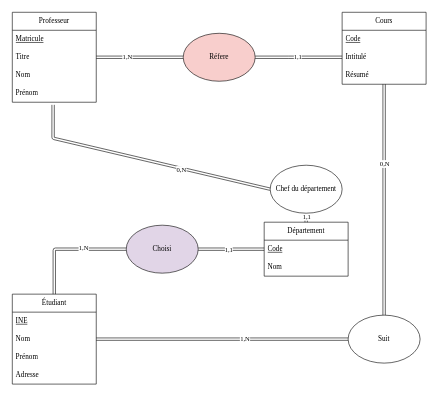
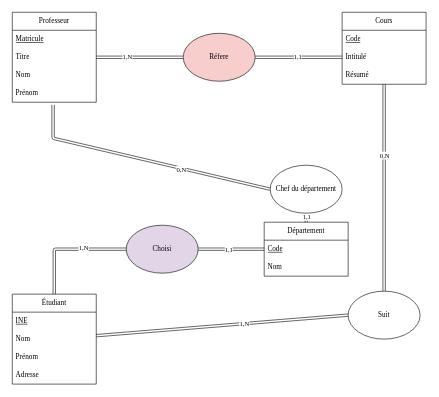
  <mxCell id="0" />
  <mxCell id="1" parent="0" />
  <mxCell id="2" value="Étudiant" style="swimlane;fontStyle=0;childLayout=stackLayout;horizontal=1;startSize=30;horizontalStack=0;resizeParent=1;resizeParentMax=0;resizeLast=0;collapsible=1;marginBottom=0;whiteSpace=wrap;html=1;fontFamily=FiraCode Nerd Font Propo;" parent="1" vertex="1"><mxGeometry x="20" y="490" width="140" height="150" as="geometry"><mxRectangle x="355" y="400" width="80" height="30" as="alternateBounds" /></mxGeometry></mxCell>
  <mxCell id="3" value="&lt;u&gt;INE&lt;/u&gt;" style="text;strokeColor=none;fillColor=none;align=left;verticalAlign=middle;spacingLeft=4;spacingRight=4;overflow=hidden;points=[[0,0.5],[1,0.5]];portConstraint=eastwest;rotatable=0;whiteSpace=wrap;html=1;fontFamily=FiraCode Nerd Font Propo;" parent="2" vertex="1"><mxGeometry y="30" width="140" height="30" as="geometry" /></mxCell>
  <mxCell id="4" value="Nom" style="text;strokeColor=none;fillColor=none;align=left;verticalAlign=middle;spacingLeft=4;spacingRight=4;overflow=hidden;points=[[0,0.5],[1,0.5]];portConstraint=eastwest;rotatable=0;whiteSpace=wrap;html=1;fontFamily=FiraCode Nerd Font Propo;" parent="2" vertex="1"><mxGeometry y="60" width="140" height="30" as="geometry" /></mxCell>
  <mxCell id="5" value="Prénom" style="text;strokeColor=none;fillColor=none;align=left;verticalAlign=middle;spacingLeft=4;spacingRight=4;overflow=hidden;points=[[0,0.5],[1,0.5]];portConstraint=eastwest;rotatable=0;whiteSpace=wrap;html=1;fontFamily=FiraCode Nerd Font Propo;" parent="2" vertex="1"><mxGeometry y="90" width="140" height="30" as="geometry" /></mxCell>
  <mxCell id="6" value="Adresse" style="text;strokeColor=none;fillColor=none;align=left;verticalAlign=middle;spacingLeft=4;spacingRight=4;overflow=hidden;points=[[0,0.5],[1,0.5]];portConstraint=eastwest;rotatable=0;whiteSpace=wrap;html=1;fontFamily=FiraCode Nerd Font Propo;" parent="2" vertex="1"><mxGeometry y="120" width="140" height="30" as="geometry" /></mxCell>
  <mxCell id="7" value="Cours" style="swimlane;fontStyle=0;childLayout=stackLayout;horizontal=1;startSize=30;horizontalStack=0;resizeParent=1;resizeParentMax=0;resizeLast=0;collapsible=1;marginBottom=0;whiteSpace=wrap;html=1;fontFamily=FiraCode Nerd Font Propo;" parent="1" vertex="1"><mxGeometry x="570" y="20" width="140" height="120" as="geometry" /></mxCell>
  <mxCell id="8" value="&lt;u&gt;Code&lt;/u&gt;" style="text;strokeColor=none;fillColor=none;align=left;verticalAlign=middle;spacingLeft=4;spacingRight=4;overflow=hidden;points=[[0,0.5],[1,0.5]];portConstraint=eastwest;rotatable=0;whiteSpace=wrap;html=1;fontFamily=FiraCode Nerd Font Propo;" parent="7" vertex="1"><mxGeometry y="30" width="140" height="30" as="geometry" /></mxCell>
  <mxCell id="9" value="Intitulé" style="text;strokeColor=none;fillColor=none;align=left;verticalAlign=middle;spacingLeft=4;spacingRight=4;overflow=hidden;points=[[0,0.5],[1,0.5]];portConstraint=eastwest;rotatable=0;whiteSpace=wrap;html=1;fontFamily=FiraCode Nerd Font Propo;" parent="7" vertex="1"><mxGeometry y="60" width="140" height="30" as="geometry" /></mxCell>
  <mxCell id="10" value="Résumé" style="text;strokeColor=none;fillColor=none;align=left;verticalAlign=middle;spacingLeft=4;spacingRight=4;overflow=hidden;points=[[0,0.5],[1,0.5]];portConstraint=eastwest;rotatable=0;whiteSpace=wrap;html=1;fontFamily=FiraCode Nerd Font Propo;" parent="7" vertex="1"><mxGeometry y="90" width="140" height="30" as="geometry" /></mxCell>
  <mxCell id="11" value="Professeur" style="swimlane;fontStyle=0;childLayout=stackLayout;horizontal=1;startSize=30;horizontalStack=0;resizeParent=1;resizeParentMax=0;resizeLast=0;collapsible=1;marginBottom=0;whiteSpace=wrap;html=1;fontFamily=FiraCode Nerd Font Propo;" parent="1" vertex="1"><mxGeometry x="20" y="20" width="140" height="150" as="geometry" /></mxCell>
  <mxCell id="12" value="&lt;u&gt;Matricule&lt;/u&gt;" style="text;strokeColor=none;fillColor=none;align=left;verticalAlign=middle;spacingLeft=4;spacingRight=4;overflow=hidden;points=[[0,0.5],[1,0.5]];portConstraint=eastwest;rotatable=0;whiteSpace=wrap;html=1;fontFamily=FiraCode Nerd Font Propo;" parent="11" vertex="1"><mxGeometry y="30" width="140" height="30" as="geometry" /></mxCell>
  <mxCell id="13" value="Titre" style="text;strokeColor=none;fillColor=none;align=left;verticalAlign=middle;spacingLeft=4;spacingRight=4;overflow=hidden;points=[[0,0.5],[1,0.5]];portConstraint=eastwest;rotatable=0;whiteSpace=wrap;html=1;fontFamily=FiraCode Nerd Font Propo;" parent="11" vertex="1"><mxGeometry y="60" width="140" height="30" as="geometry" /></mxCell>
  <mxCell id="14" value="Nom" style="text;strokeColor=none;fillColor=none;align=left;verticalAlign=middle;spacingLeft=4;spacingRight=4;overflow=hidden;points=[[0,0.5],[1,0.5]];portConstraint=eastwest;rotatable=0;whiteSpace=wrap;html=1;fontFamily=FiraCode Nerd Font Propo;" parent="11" vertex="1"><mxGeometry y="90" width="140" height="30" as="geometry" /></mxCell>
  <mxCell id="15" value="Prénom" style="text;strokeColor=none;fillColor=none;align=left;verticalAlign=middle;spacingLeft=4;spacingRight=4;overflow=hidden;points=[[0,0.5],[1,0.5]];portConstraint=eastwest;rotatable=0;whiteSpace=wrap;html=1;fontFamily=FiraCode Nerd Font Propo;" parent="11" vertex="1"><mxGeometry y="120" width="140" height="30" as="geometry" /></mxCell>
  <mxCell id="16" value="Département" style="swimlane;fontStyle=0;childLayout=stackLayout;horizontal=1;startSize=30;horizontalStack=0;resizeParent=1;resizeParentMax=0;resizeLast=0;collapsible=1;marginBottom=0;whiteSpace=wrap;html=1;fontFamily=FiraCode Nerd Font Propo;" parent="1" vertex="1"><mxGeometry x="440" y="370" width="140" height="90" as="geometry" /></mxCell>
  <mxCell id="17" value="&lt;u&gt;Code&lt;/u&gt;" style="text;strokeColor=none;fillColor=none;align=left;verticalAlign=middle;spacingLeft=4;spacingRight=4;overflow=hidden;points=[[0,0.5],[1,0.5]];portConstraint=eastwest;rotatable=0;whiteSpace=wrap;html=1;fontFamily=FiraCode Nerd Font Propo;" parent="16" vertex="1"><mxGeometry y="30" width="140" height="30" as="geometry" /></mxCell>
  <mxCell id="18" value="Nom" style="text;strokeColor=none;fillColor=none;align=left;verticalAlign=middle;spacingLeft=4;spacingRight=4;overflow=hidden;points=[[0,0.5],[1,0.5]];portConstraint=eastwest;rotatable=0;whiteSpace=wrap;html=1;fontFamily=FiraCode Nerd Font Propo;" parent="16" vertex="1"><mxGeometry y="60" width="140" height="30" as="geometry" /></mxCell>
  <mxCell id="19" style="edgeStyle=none;shape=link;html=1;exitX=0;exitY=0.5;exitDx=0;exitDy=0;entryX=0.486;entryY=1.144;entryDx=0;entryDy=0;entryPerimeter=0;fontFamily=FiraCode Nerd Font Propo;" parent="1" source="23" target="15" edge="1"><mxGeometry relative="1" as="geometry"><Array as="points"><mxPoint x="88" y="230" /></Array></mxGeometry></mxCell>
  <mxCell id="20" value="0,N" style="edgeLabel;html=1;align=center;verticalAlign=middle;resizable=0;points=[];fontFamily=FiraCode Nerd Font Propo;" parent="19" vertex="1" connectable="0"><mxGeometry x="-0.287" y="2" relative="1" as="geometry"><mxPoint as="offset" /></mxGeometry></mxCell>
  <mxCell id="21" style="edgeStyle=none;shape=link;html=1;exitX=0.5;exitY=1;exitDx=0;exitDy=0;entryX=0.5;entryY=0;entryDx=0;entryDy=0;fontFamily=FiraCode Nerd Font Propo;" parent="1" source="23" target="16" edge="1"><mxGeometry relative="1" as="geometry" /></mxCell>
  <mxCell id="22" value="1,1" style="edgeLabel;html=1;align=center;verticalAlign=middle;resizable=0;points=[];fontFamily=FiraCode Nerd Font Propo;" parent="21" vertex="1" connectable="0"><mxGeometry x="-0.332" relative="1" as="geometry"><mxPoint as="offset" /></mxGeometry></mxCell>
  <mxCell id="23" value="Chef du département" style="ellipse;whiteSpace=wrap;html=1;fontFamily=FiraCode Nerd Font Propo;" parent="1" vertex="1"><mxGeometry x="450" y="275" width="120" height="80" as="geometry" /></mxCell>
  <mxCell id="24" style="edgeStyle=none;shape=link;html=1;exitX=0;exitY=0.5;exitDx=0;exitDy=0;fontFamily=FiraCode Nerd Font Propo;" parent="1" source="26" target="13" edge="1"><mxGeometry relative="1" as="geometry" /></mxCell>
  <mxCell id="25" value="1,N" style="edgeLabel;html=1;align=center;verticalAlign=middle;resizable=0;points=[];fontFamily=FiraCode Nerd Font Propo;" parent="24" vertex="1" connectable="0"><mxGeometry x="0.295" y="-1" relative="1" as="geometry"><mxPoint as="offset" /></mxGeometry></mxCell>
  <mxCell id="26" value="Réfere" style="ellipse;whiteSpace=wrap;html=1;fontFamily=FiraCode Nerd Font Propo;fillColor=#f8cecc;" parent="1" vertex="1"><mxGeometry x="305" y="55" width="120" height="80" as="geometry" /></mxCell>
  <mxCell id="27" style="edgeStyle=none;shape=link;html=1;exitX=1;exitY=0.5;exitDx=0;exitDy=0;entryX=0;entryY=0.5;entryDx=0;entryDy=0;fontFamily=FiraCode Nerd Font Propo;" parent="1" source="31" target="17" edge="1"><mxGeometry relative="1" as="geometry" /></mxCell>
  <mxCell id="28" value="1,1" style="edgeLabel;html=1;align=center;verticalAlign=middle;resizable=0;points=[];fontFamily=FiraCode Nerd Font Propo;" parent="27" vertex="1" connectable="0"><mxGeometry x="-0.205" y="1" relative="1" as="geometry"><mxPoint x="6" y="1" as="offset" /></mxGeometry></mxCell>
  <mxCell id="29" style="edgeStyle=none;shape=link;html=1;exitX=0;exitY=0.5;exitDx=0;exitDy=0;entryX=0.5;entryY=0;entryDx=0;entryDy=0;fontFamily=FiraCode Nerd Font Propo;" parent="1" source="31" target="2" edge="1"><mxGeometry relative="1" as="geometry"><mxPoint x="90" y="415.471" as="targetPoint" /><Array as="points"><mxPoint x="90" y="415" /></Array></mxGeometry></mxCell>
  <mxCell id="30" value="1,N" style="edgeLabel;html=1;align=center;verticalAlign=middle;resizable=0;points=[];fontFamily=FiraCode Nerd Font Propo;" parent="29" vertex="1" connectable="0"><mxGeometry x="-0.26" y="-3" relative="1" as="geometry"><mxPoint as="offset" /></mxGeometry></mxCell>
  <mxCell id="31" value="Choisi" style="ellipse;whiteSpace=wrap;html=1;fontFamily=FiraCode Nerd Font Propo;fillColor=#e1d5e7;" parent="1" vertex="1"><mxGeometry x="210" y="375" width="120" height="80" as="geometry" /></mxCell>
  <mxCell id="32" style="edgeStyle=none;shape=link;html=1;exitX=0;exitY=0.5;exitDx=0;exitDy=0;fontFamily=FiraCode Nerd Font Propo;" parent="1" source="36" target="4" edge="1"><mxGeometry relative="1" as="geometry" /></mxCell>
  <mxCell id="33" value="1,N" style="edgeLabel;html=1;align=center;verticalAlign=middle;resizable=0;points=[];fontFamily=FiraCode Nerd Font Propo;" parent="32" vertex="1" connectable="0"><mxGeometry x="-0.176" y="-1" relative="1" as="geometry"><mxPoint as="offset" /></mxGeometry></mxCell>
  <mxCell id="34" style="edgeStyle=none;shape=link;html=1;exitX=0.5;exitY=0;exitDx=0;exitDy=0;fontFamily=FiraCode Nerd Font Propo;" parent="1" source="36" target="7" edge="1"><mxGeometry relative="1" as="geometry" /></mxCell>
  <mxCell id="35" value="0,N" style="edgeLabel;html=1;align=center;verticalAlign=middle;resizable=0;points=[];fontFamily=FiraCode Nerd Font Propo;" parent="34" vertex="1" connectable="0"><mxGeometry x="0.316" relative="1" as="geometry"><mxPoint as="offset" /></mxGeometry></mxCell>
- <mxCell id="36" value="Suit" style="ellipse;whiteSpace=wrap;html=1;fontFamily=FiraCode Nerd Font Propo;" parent="1" vertex="1"><mxGeometry x="580" y="525" width="120" height="80" as="geometry" /></mxCell>
+ <mxCell id="36" value="Suit" style="ellipse;whiteSpace=wrap;html=1;fontFamily=FiraCode Nerd Font Propo;" parent="1" vertex="1"><mxGeometry x="580" y="485" width="120" height="80" as="geometry" /></mxCell>
  <mxCell id="37" style="edgeStyle=none;shape=link;html=1;exitX=0;exitY=0.5;exitDx=0;exitDy=0;entryX=1;entryY=0.5;entryDx=0;entryDy=0;fontFamily=FiraCode Nerd Font Propo;" parent="1" source="9" target="26" edge="1"><mxGeometry relative="1" as="geometry"><Array as="points"><mxPoint x="480" y="95" /></Array></mxGeometry></mxCell>
  <mxCell id="38" value="1,1" style="edgeLabel;html=1;align=center;verticalAlign=middle;resizable=0;points=[];fontFamily=FiraCode Nerd Font Propo;" parent="37" vertex="1" connectable="0"><mxGeometry x="0.04" y="-1" relative="1" as="geometry"><mxPoint as="offset" /></mxGeometry></mxCell>
